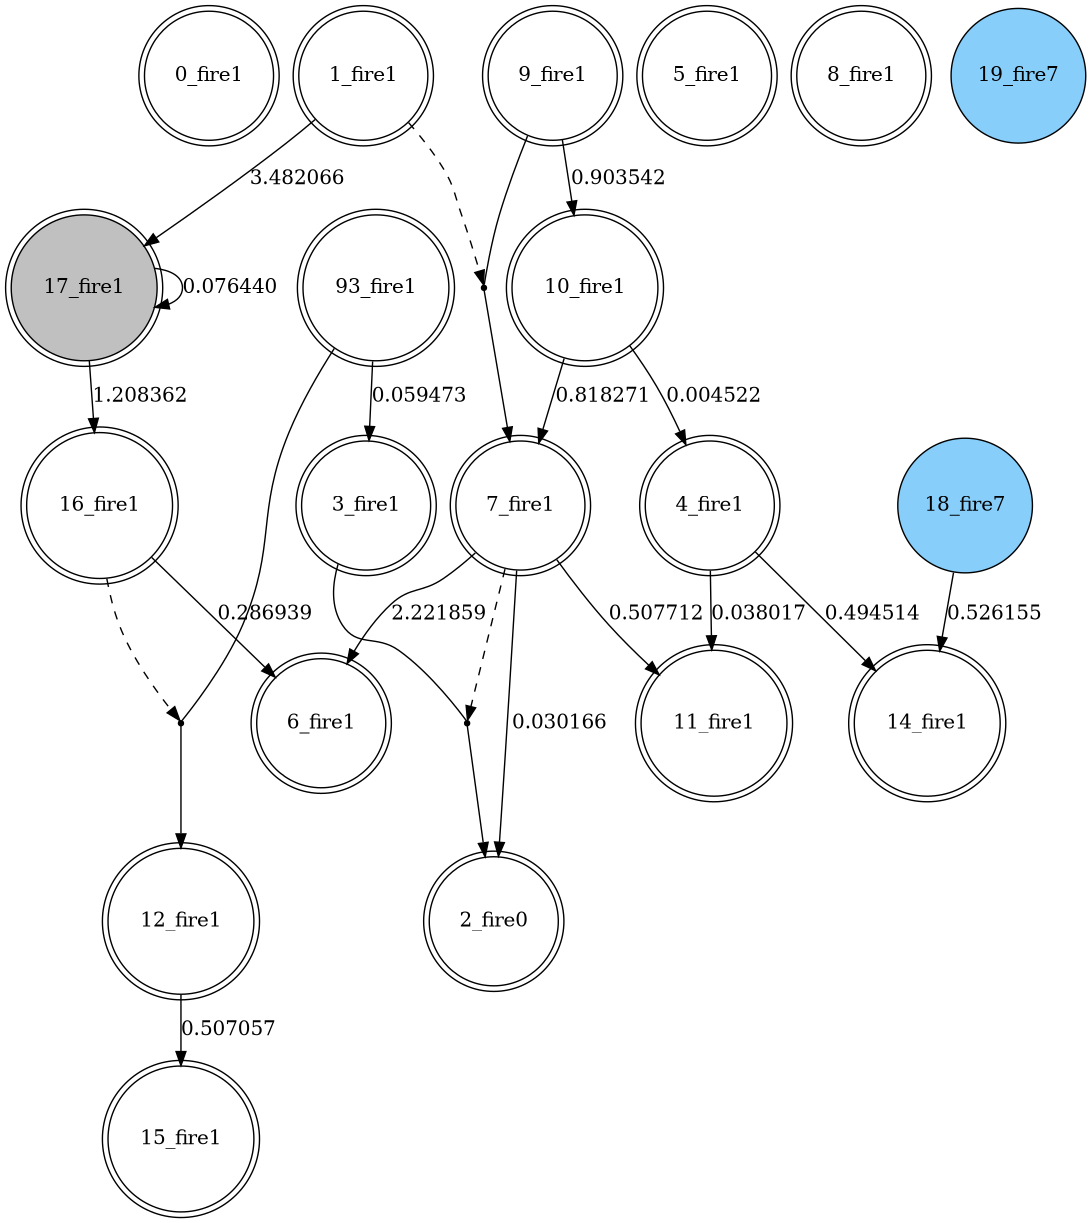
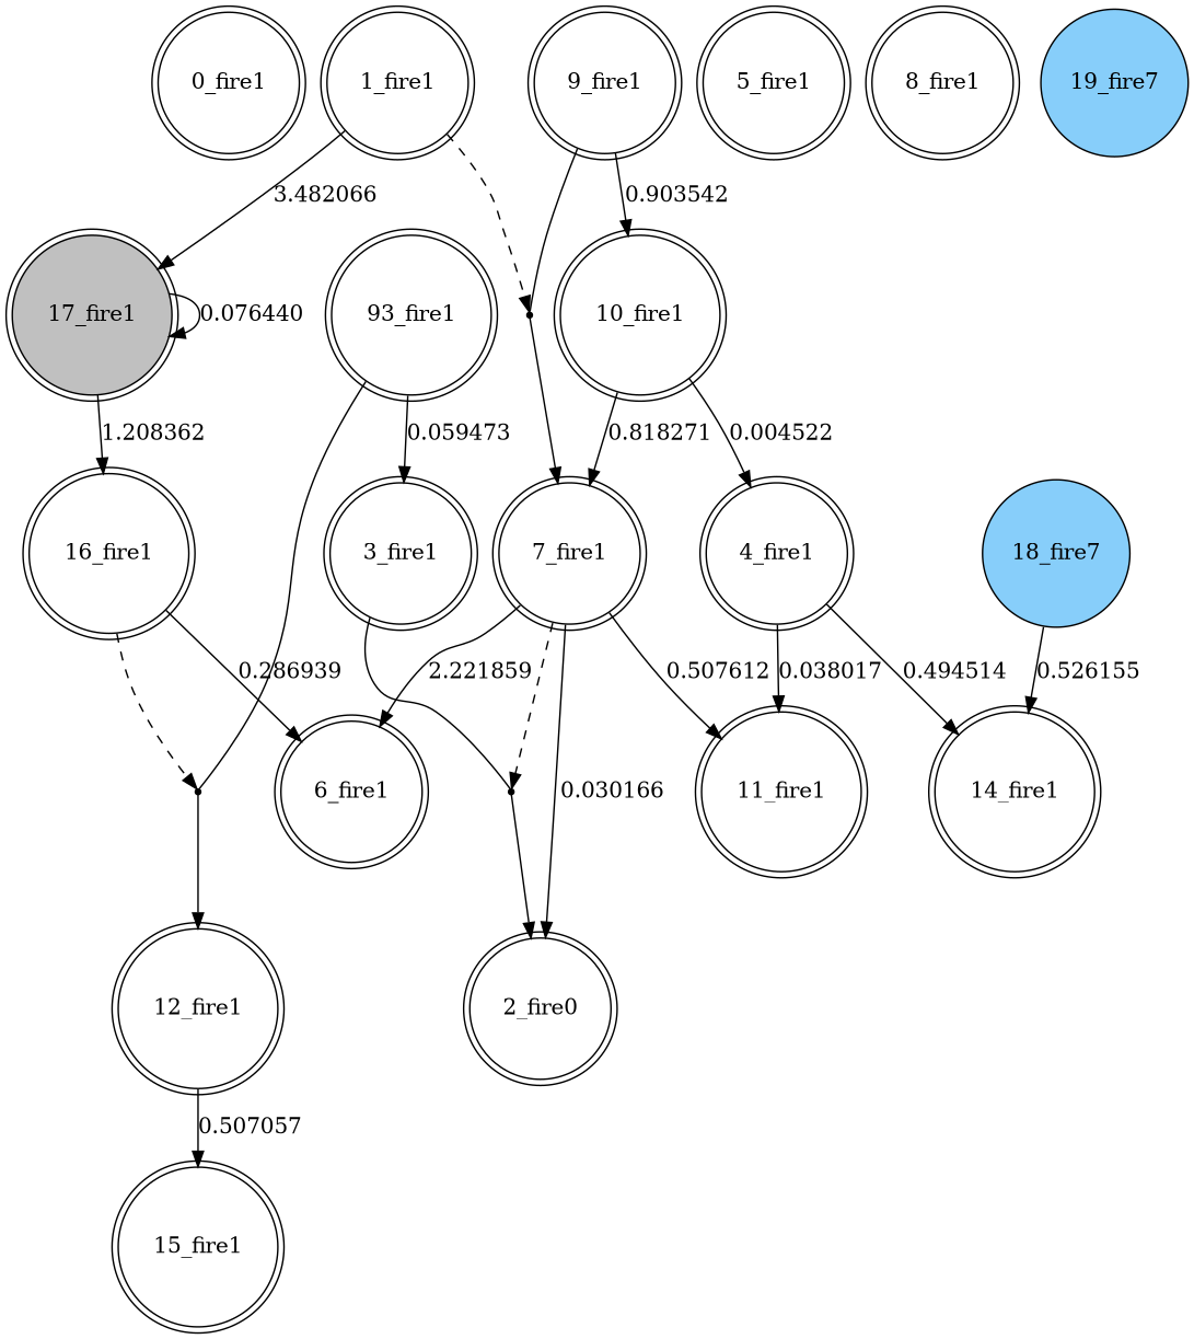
  digraph {
    node [shape=doublecircle]
    n1 [label="0_fire1"]
    n2 [label="1_fire1"]
    n3 [fillcolor=gray label="17_fire1" style=filled]
    20 [shape=point]
    n5 [label="16_fire1"]
    n6 [label="7_fire1"]
    n7 [label="2_fire0"]
    n8 [label="3_fire1"]
    21 [shape=point]
    n10 [label="4_fire1"]
    n11 [label="11_fire1"]
    n12 [label="14_fire1"]
    n13 [label="5_fire1"]
    n14 [label="6_fire1"]
    n15 [label="8_fire1"]
    n16 [label="9_fire1"]
    n17 [label="10_fire1"]
    n18 [label="12_fire1"]
    n19 [label="15_fire1"]
    n20 [label="93_fire1"]
    22 [shape=point]
    n22 [fillcolor=lightskyblue label="18_fire7" shape=circle style=filled]
    n23 [fillcolor=lightskyblue label="19_fire7" shape=circle style=filled]
    n2 -> n3 [label=3.482066]
    n2 -> 20 [style=dashed]
    n3 -> n3 [label=0.076440]
    n3 -> n5 [label=1.208362]
    20 -> n6
    n5 -> n14 [label=0.286939]
    n5 -> 22 [style=dashed]
    n6 -> n7 [label=0.030166]
    n6 -> 21 [style=dashed]
-   n6 -> n11 [label=0.507712]
+   n6 -> n11 [label=0.507612]
    n6 -> n14 [label=2.221859]
    n8 -> 21 [dir=none]
    21 -> n7
    n10 -> n11 [label=0.038017]
    n10 -> n12 [label=0.494514]
    n16 -> 20 [dir=none]
    n16 -> n17 [label=0.903542]
    n17 -> n6 [label=0.818271]
    n17 -> n10 [label=0.004522]
    n18 -> n19 [label=0.507057]
    n20 -> n8 [label=0.059473]
    n20 -> 22 [dir=none]
    22 -> n18
    n22 -> n12 [label=0.526155]
  }
